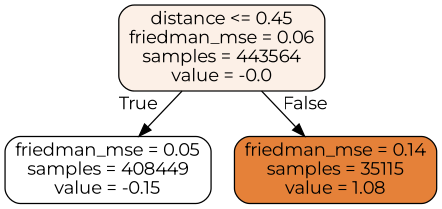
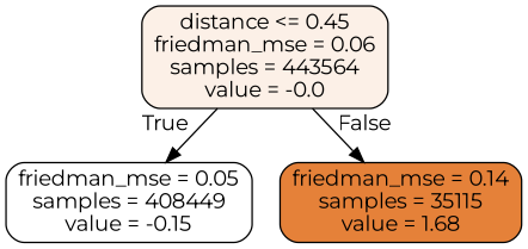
  digraph {
    fontname=Montserrat
    node [color=black fontname=Montserrat shape=box style="filled, rounded"]
    edge [fontname=Montserrat labeldistance=2.5]
    n1 [fillcolor="#fcf0e7" label="distance <= 0.45\nfriedman_mse = 0.06\nsamples = 443564\nvalue = -0.0"]
    n2 [fillcolor="#ffffff" label="friedman_mse = 0.05\nsamples = 408449\nvalue = -0.15"]
-   n3 [fillcolor="#e58139" label="friedman_mse = 0.14\nsamples = 35115\nvalue = 1.08"]
+   n3 [fillcolor="#e58139" label="friedman_mse = 0.14\nsamples = 35115\nvalue = 1.68"]
    n1 -> n2 [headlabel=True labelangle=45]
    n1 -> n3 [headlabel=False labelangle=-45]
  }
